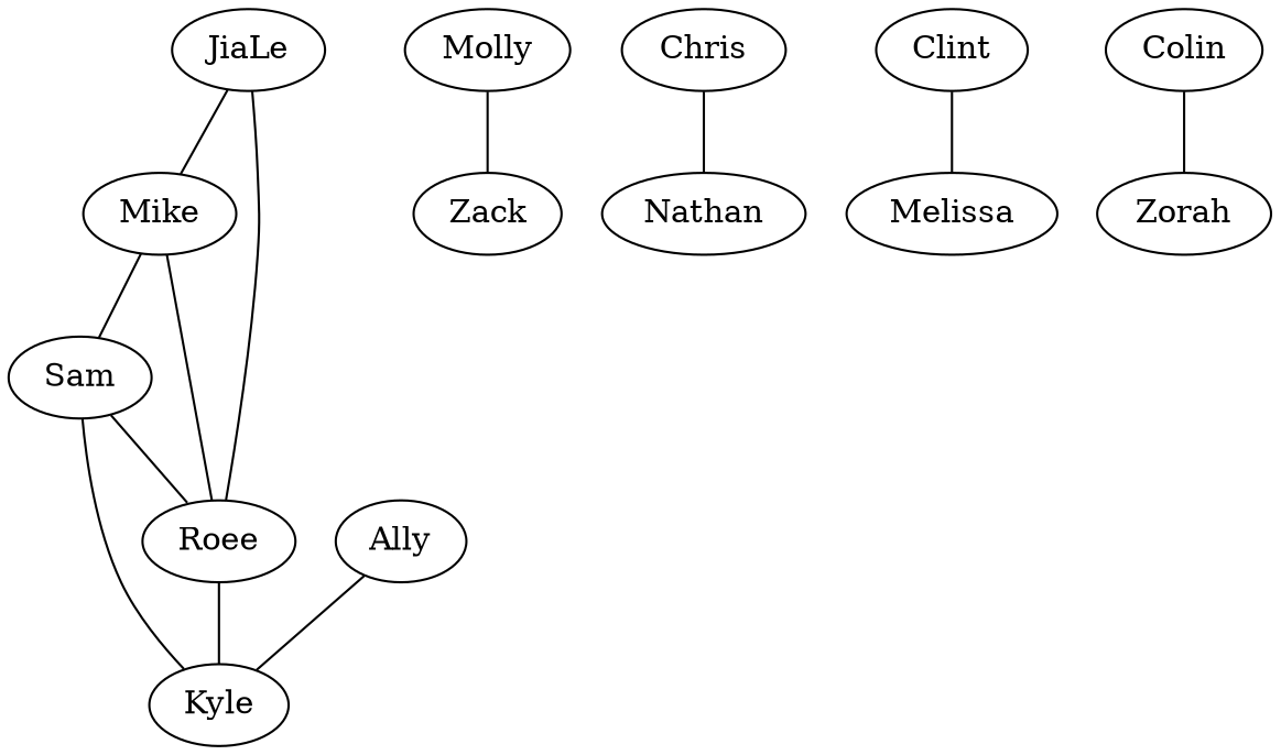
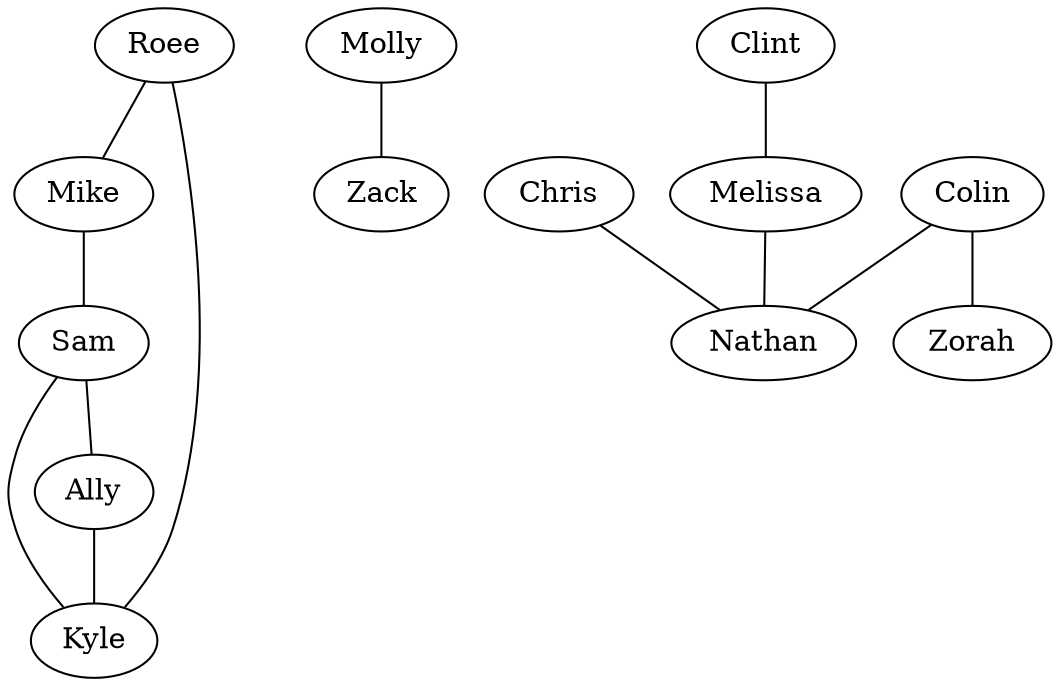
  graph {
    fontname="DejaVu Serif"
    node [fontname="DejaVu Serif"]
    edge [fontname="DejaVu Serif"]
-   JiaLe
    Mike
    Sam
    Roee
    Kyle
    Molly
    Zack
    Chris
    Nathan
    Melissa
    Colin
    Zorah
    Ally
    Clint
-   JiaLe -- Mike
    Mike -- Sam
-   Sam -- Roee
+   Sam -- Ally
    Sam -- Kyle
-   Roee -- JiaLe
    Roee -- Mike
    Roee -- Kyle
    Molly -- Zack
    Chris -- Nathan
+   Melissa -- Nathan
+   Colin -- Nathan
    Colin -- Zorah
    Ally -- Kyle
    Clint -- Melissa
  }
